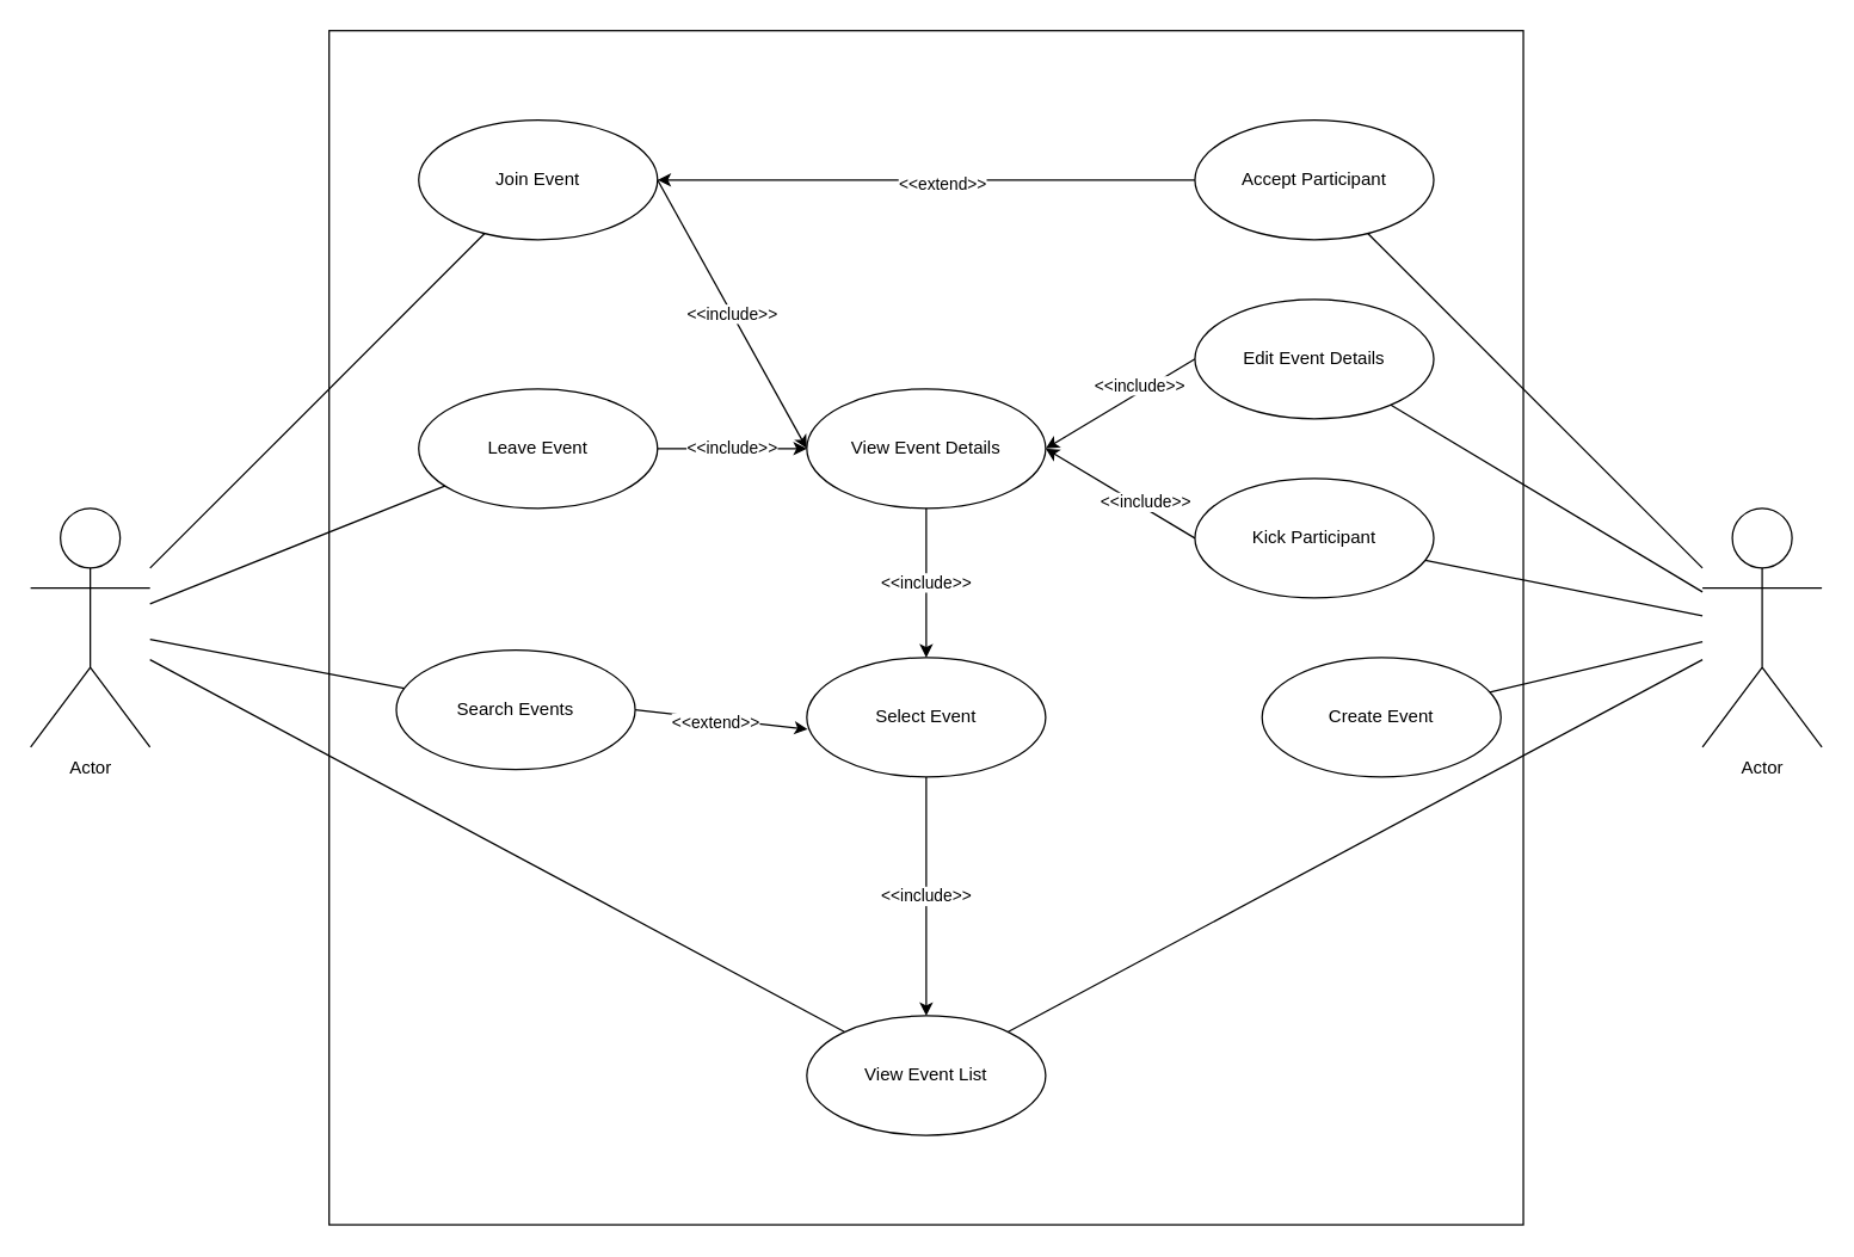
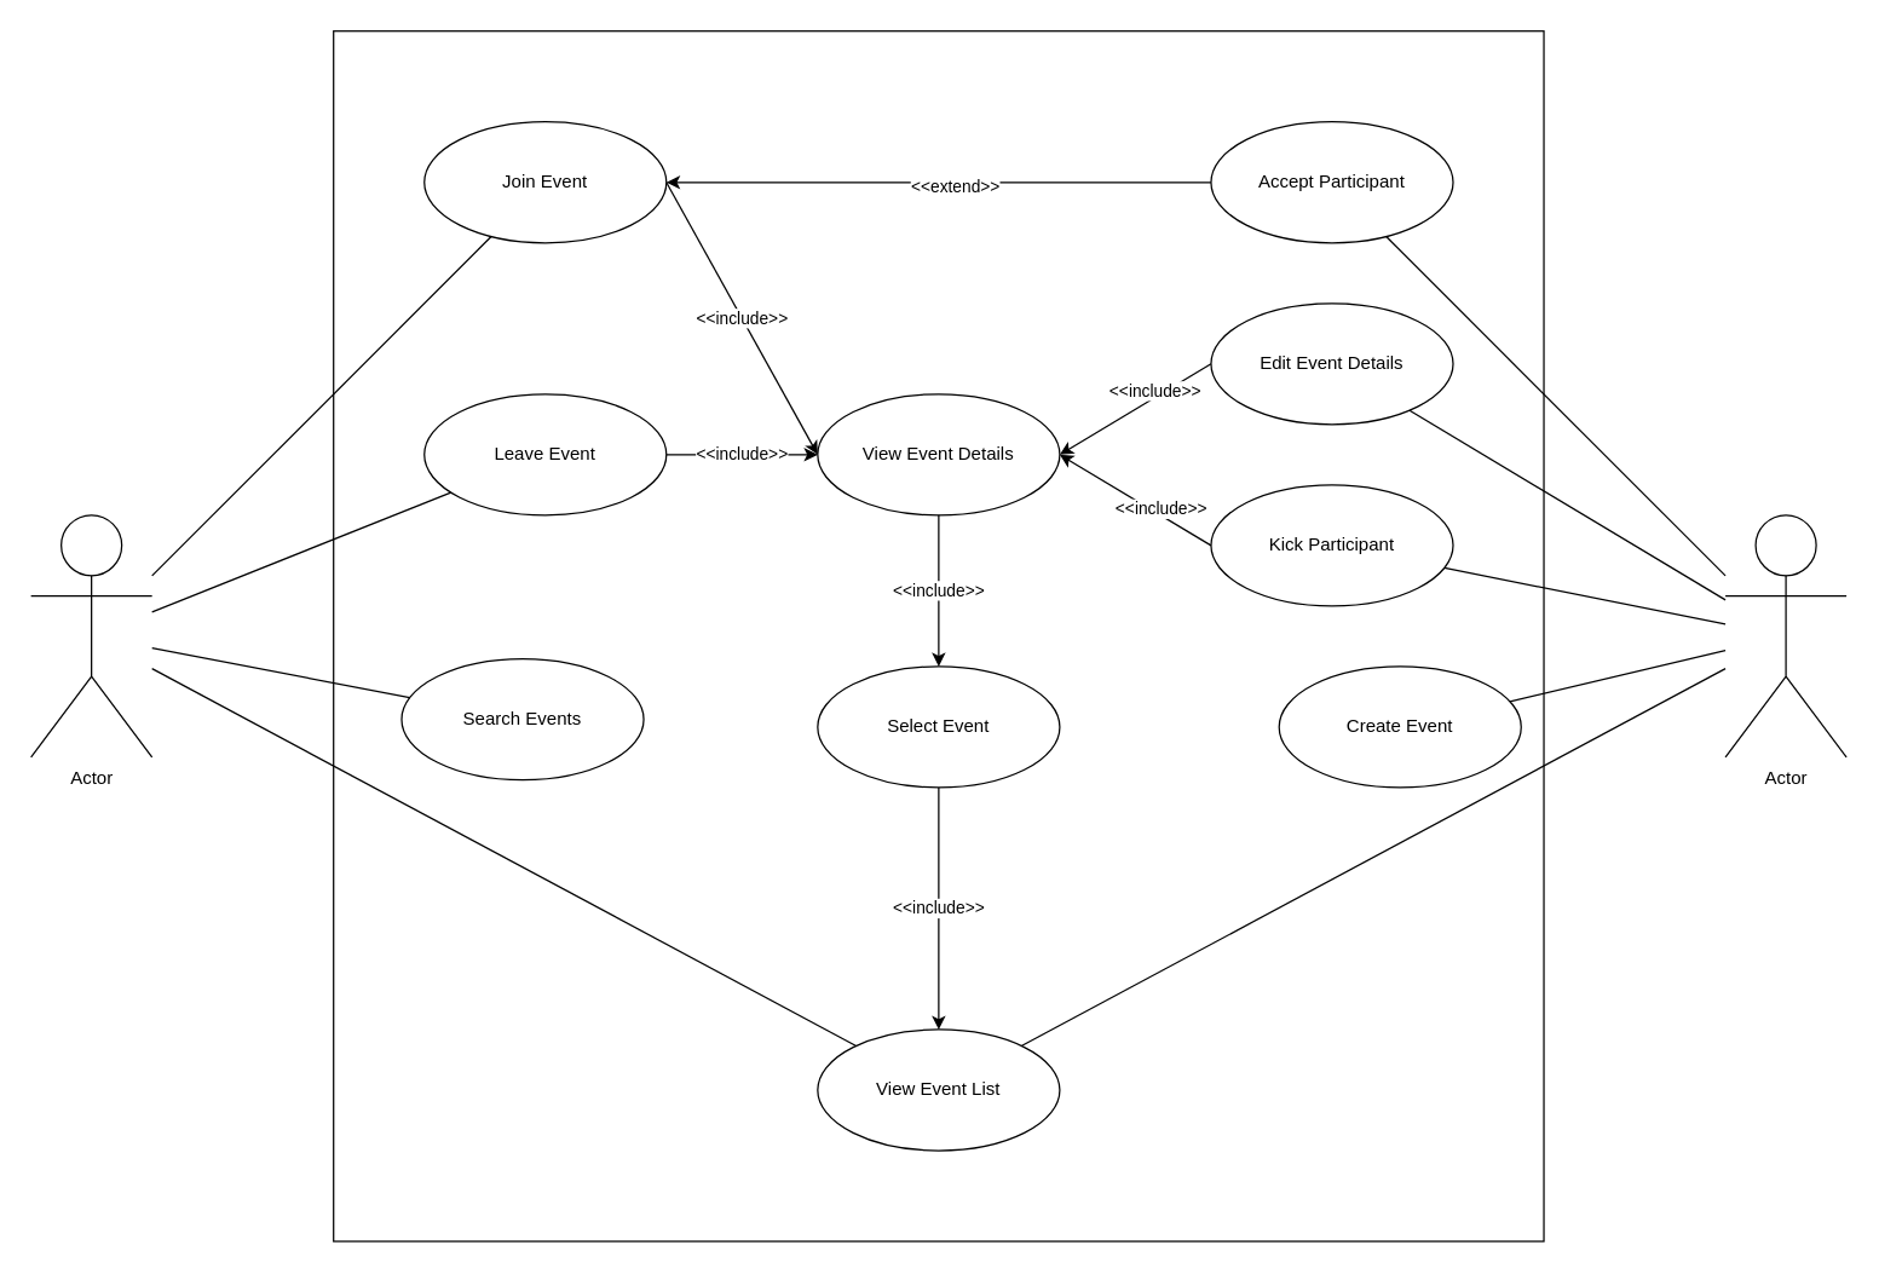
  <mxCell id="0" />
  <mxCell id="1" parent="0" />
  <mxCell id="2" value="" style="whiteSpace=wrap;html=1;aspect=fixed;" vertex="1" parent="1"><mxGeometry x="220" y="20" width="800" height="800" as="geometry" /></mxCell>
  <mxCell id="3" value="Kick Participant" style="ellipse;whiteSpace=wrap;html=1;" vertex="1" parent="1"><mxGeometry x="800" y="320" width="160" height="80" as="geometry" /></mxCell>
  <mxCell id="4" value="Accept Participant" style="ellipse;whiteSpace=wrap;html=1;" vertex="1" parent="1"><mxGeometry x="800" y="80" width="160" height="80" as="geometry" /></mxCell>
  <mxCell id="5" value="Leave Event" style="ellipse;whiteSpace=wrap;html=1;" vertex="1" parent="1"><mxGeometry x="280" y="260" width="160" height="80" as="geometry" /></mxCell>
  <mxCell id="6" value="Join Event" style="ellipse;whiteSpace=wrap;html=1;" vertex="1" parent="1"><mxGeometry x="280" y="80" width="160" height="80" as="geometry" /></mxCell>
  <mxCell id="7" value="Select Event" style="ellipse;whiteSpace=wrap;html=1;" vertex="1" parent="1"><mxGeometry x="540" y="440" width="160" height="80" as="geometry" /></mxCell>
  <mxCell id="8" value="View Event Details" style="ellipse;whiteSpace=wrap;html=1;" vertex="1" parent="1"><mxGeometry x="540" y="260" width="160" height="80" as="geometry" /></mxCell>
  <mxCell id="9" value="&amp;lt;&amp;lt;include&amp;gt;&amp;gt;" style="endArrow=classic;html=1;rounded=0;exitX=1;exitY=0.5;exitDx=0;exitDy=0;entryX=0;entryY=0.5;entryDx=0;entryDy=0;" edge="1" parent="1" source="5" target="8"><mxGeometry width="50" height="50" relative="1" as="geometry"><mxPoint x="680" y="330" as="sourcePoint" /><mxPoint x="700" y="290" as="targetPoint" /></mxGeometry></mxCell>
  <mxCell id="10" value="&amp;lt;&amp;lt;include&amp;gt;&amp;gt;" style="endArrow=classic;html=1;rounded=0;exitX=1;exitY=0.5;exitDx=0;exitDy=0;entryX=0;entryY=0.5;entryDx=0;entryDy=0;" edge="1" parent="1" source="6" target="8"><mxGeometry width="50" height="50" relative="1" as="geometry"><mxPoint x="650" y="401" as="sourcePoint" /><mxPoint x="730" y="471" as="targetPoint" /></mxGeometry></mxCell>
  <mxCell id="11" value="&amp;lt;&amp;lt;include&amp;gt;&amp;gt;" style="endArrow=classic;html=1;rounded=0;exitX=0.5;exitY=1;exitDx=0;exitDy=0;entryX=0.5;entryY=0;entryDx=0;entryDy=0;" edge="1" parent="1" source="8" target="7"><mxGeometry width="50" height="50" relative="1" as="geometry"><mxPoint x="735" y="340" as="sourcePoint" /><mxPoint x="850" y="410" as="targetPoint" /></mxGeometry></mxCell>
  <mxCell id="12" value="&amp;lt;&amp;lt;extend&amp;gt;&amp;gt;" style="endArrow=classic;html=1;rounded=0;entryX=1;entryY=0.5;entryDx=0;entryDy=0;exitX=0;exitY=0.5;exitDx=0;exitDy=0;" edge="1" parent="1" source="4" target="6"><mxGeometry x="-0.063" y="3" width="50" height="50" relative="1" as="geometry"><mxPoint x="810" y="325" as="sourcePoint" /><mxPoint x="430" y="450" as="targetPoint" /><mxPoint as="offset" /></mxGeometry></mxCell>
  <mxCell id="13" value="Edit Event Details" style="ellipse;whiteSpace=wrap;html=1;" vertex="1" parent="1"><mxGeometry x="800" y="200" width="160" height="80" as="geometry" /></mxCell>
  <mxCell id="14" value="" style="endArrow=classic;html=1;rounded=0;exitX=0;exitY=0.5;exitDx=0;exitDy=0;entryX=1;entryY=0.5;entryDx=0;entryDy=0;" edge="1" parent="1" source="13" target="8"><mxGeometry width="50" height="50" relative="1" as="geometry"><mxPoint y="460" as="sourcePoint" x="740" /><mxPoint x="790" y="410" as="targetPoint" /></mxGeometry></mxCell>
  <mxCell id="15" value="&amp;lt;&amp;lt;include&amp;gt;&amp;gt;" style="edgeLabel;html=1;align=center;verticalAlign=middle;resizable=0;points=[];" vertex="1" connectable="0" parent="14"><mxGeometry x="-0.296" y="-4" relative="1" as="geometry"><mxPoint as="offset" /></mxGeometry></mxCell>
  <mxCell id="16" value="" style="endArrow=classic;html=1;rounded=0;exitX=0;exitY=0.5;exitDx=0;exitDy=0;entryX=1;entryY=0.5;entryDx=0;entryDy=0;" edge="1" parent="1" source="3" target="8"><mxGeometry width="50" height="50" relative="1" as="geometry"><mxPoint x="790" y="390" as="sourcePoint" /><mxPoint x="710" y="470" as="targetPoint" /></mxGeometry></mxCell>
  <mxCell id="17" value="&amp;lt;&amp;lt;include&amp;gt;&amp;gt;" style="edgeLabel;html=1;align=center;verticalAlign=middle;resizable=0;points=[];" vertex="1" connectable="0" parent="16"><mxGeometry x="-0.296" y="-4" relative="1" as="geometry"><mxPoint as="offset" /></mxGeometry></mxCell>
  <mxCell id="18" value="Create Event" style="ellipse;whiteSpace=wrap;html=1;" vertex="1" parent="1"><mxGeometry x="845" y="440" width="160" height="80" as="geometry" /></mxCell>
  <mxCell id="19" value="Search Events" style="ellipse;whiteSpace=wrap;html=1;" vertex="1" parent="1"><mxGeometry x="265" y="435" width="160" height="80" as="geometry" /></mxCell>
- <mxCell id="20" value="" style="endArrow=classic;html=1;rounded=0;entryX=0.004;entryY=0.6;entryDx=0;entryDy=0;entryPerimeter=0;exitX=1;exitY=0.5;exitDx=0;exitDy=0;" edge="1" parent="1" source="19" target="7"><mxGeometry width="50" height="50" relative="1" as="geometry"><mxPoint x="460" y="650" as="sourcePoint" /><mxPoint x="1040" y="540" as="targetPoint" /></mxGeometry></mxCell>
- <mxCell id="21" value="&amp;lt;&amp;lt;extend&amp;gt;&amp;gt;" style="edgeLabel;html=1;align=center;verticalAlign=middle;resizable=0;points=[];" vertex="1" connectable="0" parent="20"><mxGeometry x="-0.072" y="-2" relative="1" as="geometry"><mxPoint as="offset" /></mxGeometry></mxCell>
  <mxCell id="22" value="View Event List" style="ellipse;whiteSpace=wrap;html=1;" vertex="1" parent="1"><mxGeometry x="540" y="680" width="160" height="80" as="geometry" /></mxCell>
  <mxCell id="23" value="&amp;lt;&amp;lt;include&amp;gt;&amp;gt;" style="endArrow=classic;html=1;rounded=0;exitX=0.5;exitY=1;exitDx=0;exitDy=0;entryX=0.5;entryY=0;entryDx=0;entryDy=0;" edge="1" parent="1" source="7" target="22"><mxGeometry width="50" height="50" relative="1" as="geometry"><mxPoint x="630" y="450" as="sourcePoint" /><mxPoint x="630" y="530" as="targetPoint" /></mxGeometry></mxCell>
  <mxCell id="24" value="Actor" style="shape=umlActor;verticalLabelPosition=bottom;verticalAlign=top;html=1;outlineConnect=0;" vertex="1" parent="1"><mxGeometry x="1140" y="340" width="80" height="160" as="geometry" /></mxCell>
  <mxCell id="25" value="Actor" style="shape=umlActor;verticalLabelPosition=bottom;verticalAlign=top;html=1;outlineConnect=0;" vertex="1" parent="1"><mxGeometry x="20" y="340" width="80" height="160" as="geometry" /></mxCell>
  <mxCell id="26" value="" style="endArrow=none;html=1;rounded=0;" edge="1" parent="1" source="24" target="4"><mxGeometry relative="1" as="geometry"><mxPoint x="1240" y="610" as="sourcePoint" /><mxPoint x="1400" y="610" as="targetPoint" /></mxGeometry></mxCell>
  <mxCell id="27" value="" style="endArrow=none;html=1;rounded=0;" edge="1" parent="1" source="13" target="24"><mxGeometry relative="1" as="geometry"><mxPoint x="1090" y="610" as="sourcePoint" /><mxPoint x="1250" y="610" as="targetPoint" /></mxGeometry></mxCell>
  <mxCell id="28" value="" style="endArrow=none;html=1;rounded=0;" edge="1" parent="1" source="3" target="24"><mxGeometry relative="1" as="geometry"><mxPoint x="1120" y="590" as="sourcePoint" /><mxPoint x="1280" y="590" as="targetPoint" /></mxGeometry></mxCell>
  <mxCell id="29" value="" style="endArrow=none;html=1;rounded=0;" edge="1" parent="1" source="18" target="24"><mxGeometry relative="1" as="geometry"><mxPoint x="1000" y="670" as="sourcePoint" /><mxPoint x="1160" y="670" as="targetPoint" /></mxGeometry></mxCell>
  <mxCell id="30" value="" style="endArrow=none;html=1;rounded=0;" edge="1" parent="1" source="22" target="24"><mxGeometry relative="1" as="geometry"><mxPoint x="1180" y="680" as="sourcePoint" /><mxPoint x="1340" y="680" as="targetPoint" /></mxGeometry></mxCell>
  <mxCell id="31" value="" style="endArrow=none;html=1;rounded=0;" edge="1" parent="1" source="25" target="6"><mxGeometry relative="1" as="geometry"><mxPoint x="50" y="260" as="sourcePoint" /><mxPoint x="210" y="260" as="targetPoint" /></mxGeometry></mxCell>
  <mxCell id="32" value="" style="endArrow=none;html=1;rounded=0;" edge="1" parent="1" source="25" target="5"><mxGeometry relative="1" as="geometry"><mxPoint x="-40" y="240" as="sourcePoint" /><mxPoint x="120" y="240" as="targetPoint" /></mxGeometry></mxCell>
  <mxCell id="33" value="" style="endArrow=none;html=1;rounded=0;" edge="1" parent="1" source="25" target="19"><mxGeometry relative="1" as="geometry"><mxPoint x="20" y="240" as="sourcePoint" /><mxPoint x="180" y="240" as="targetPoint" /></mxGeometry></mxCell>
  <mxCell id="34" value="" style="endArrow=none;html=1;rounded=0;" edge="1" parent="1" source="25" target="22"><mxGeometry relative="1" as="geometry"><mxPoint x="-120" y="560" as="sourcePoint" /><mxPoint x="40" y="560" as="targetPoint" /></mxGeometry></mxCell>
